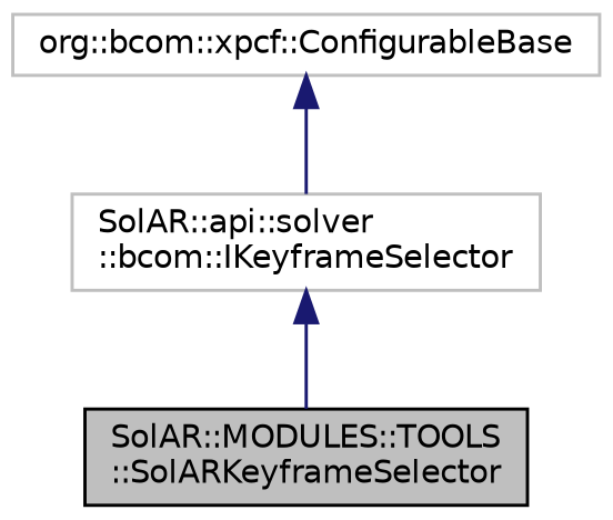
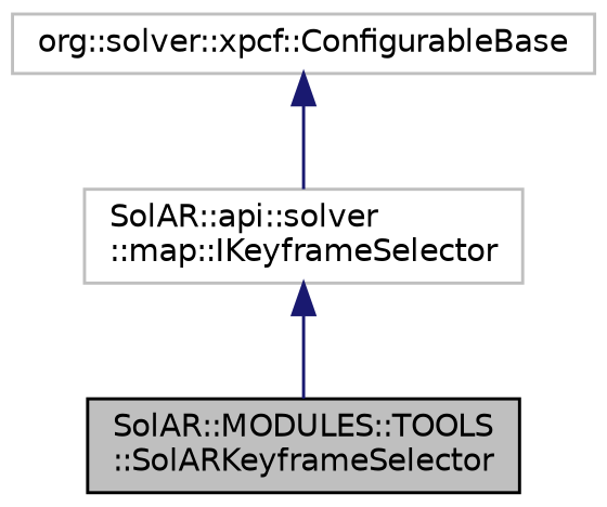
  digraph {
    node [color=grey75 fillcolor=white fontname=Helvetica fontsize=10 shape=record style=filled]
    edge [color=midnightblue dir=back fontname=Helvetica fontsize=10 labelfontname=Helvetica labelfontsize=10 style=solid]
    n1 [color=black fillcolor=grey75 fontcolor=black height=0.2 label="SolAR::MODULES::TOOLS\l::SolARKeyframeSelector" width=0.4]
-   n2 [height=0.2 label="org::bcom::xpcf::ConfigurableBase" width=0.4]
-   n3 [height=0.2 label="SolAR::api::solver\l::bcom::IKeyframeSelector" width=0.4]
+   n2 [height=0.2 label="org::solver::xpcf::ConfigurableBase" width=0.4]
+   n3 [height=0.2 label="SolAR::api::solver\l::map::IKeyframeSelector" width=0.4]
    n2 -> n3
    n3 -> n1
  }
